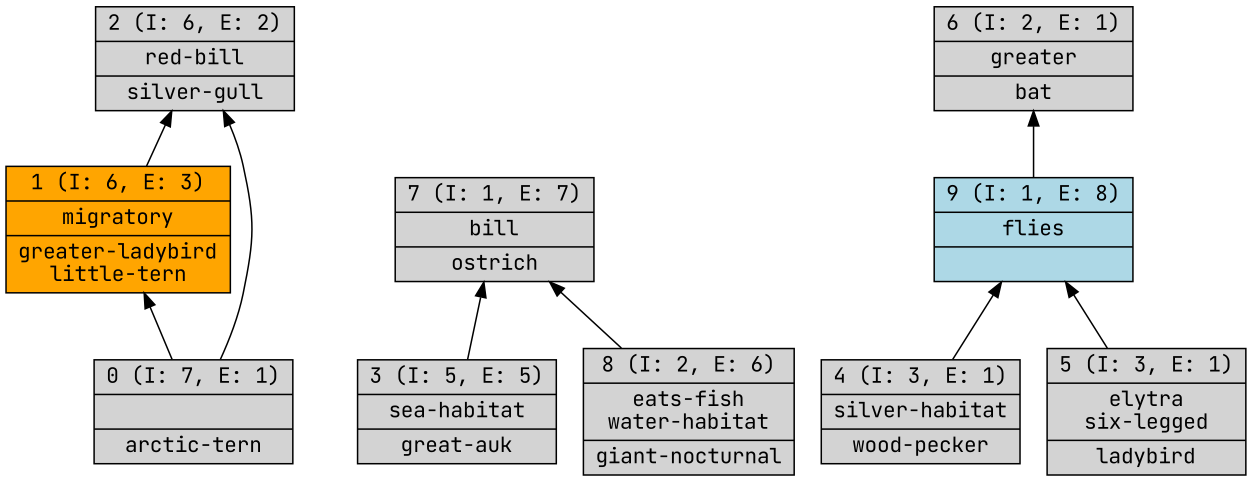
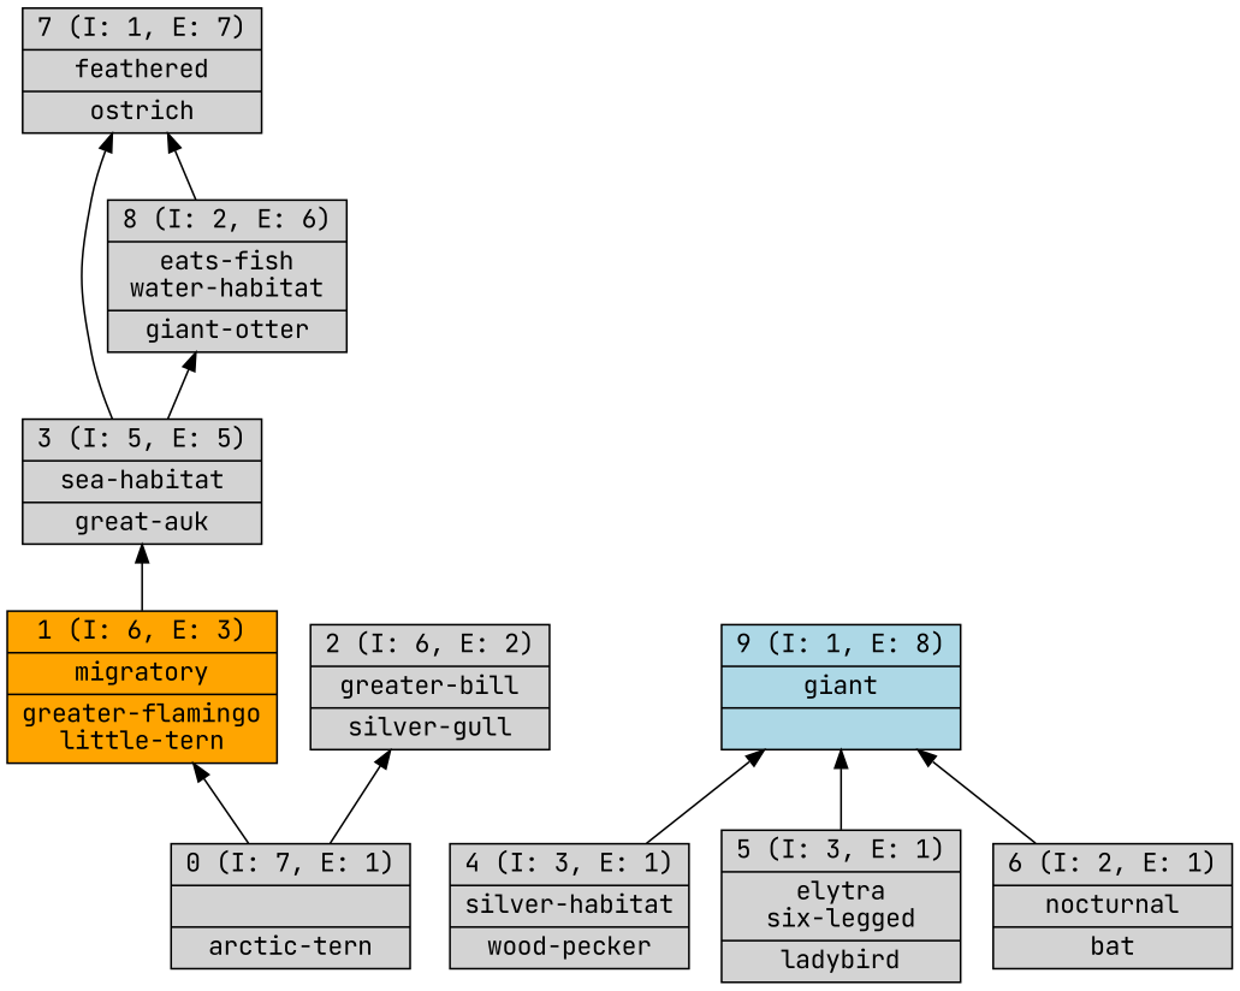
  digraph {
    fontname="JetBrains Mono"
    rankdir=BT
    node [fontname="JetBrains Mono" shape=record style=filled]
    edge [fontname="JetBrains Mono"]
    n1 [label="{0 (I: 7, E: 1)||arctic-tern\n}"]
-   n2 [fillcolor=orange label="{1 (I: 6, E: 3)|migratory\n|greater-ladybird\nlittle-tern\n}"]
-   n3 [label="{2 (I: 6, E: 2)|red-bill\n|silver-gull\n}"]
+   n2 [fillcolor=orange label="{1 (I: 6, E: 3)|migratory\n|greater-flamingo\nlittle-tern\n}"]
+   n3 [label="{2 (I: 6, E: 2)|greater-bill\n|silver-gull\n}"]
    n4 [label="{3 (I: 5, E: 5)|sea-habitat\n|great-auk\n}"]
-   n5 [label="{7 (I: 1, E: 7)|bill\n|ostrich\n}"]
-   n6 [label="{8 (I: 2, E: 6)|eats-fish\nwater-habitat\n|giant-nocturnal\n}"]
-   n7 [fillcolor=lightblue label="{9 (I: 1, E: 8)|flies\n|}"]
+   n5 [label="{7 (I: 1, E: 7)|feathered\n|ostrich\n}"]
+   n6 [label="{8 (I: 2, E: 6)|eats-fish\nwater-habitat\n|giant-otter\n}"]
+   n7 [fillcolor=lightblue label="{9 (I: 1, E: 8)|giant\n|}"]
    n8 [label="{4 (I: 3, E: 1)|silver-habitat\n|wood-pecker\n}"]
    n9 [label="{5 (I: 3, E: 1)|elytra\nsix-legged\n|ladybird\n}"]
-   n10 [label="{6 (I: 2, E: 1)|greater\n|bat\n}"]
+   n10 [label="{6 (I: 2, E: 1)|nocturnal\n|bat\n}"]
    n1 -> n2
    n1 -> n3
-   n2 -> n3
+   n2 -> n4
    n4 -> n5
+   n4 -> n6
    n6 -> n5
    n8 -> n7
    n9 -> n7
-   n7 -> n10
+   n10 -> n7
  }
